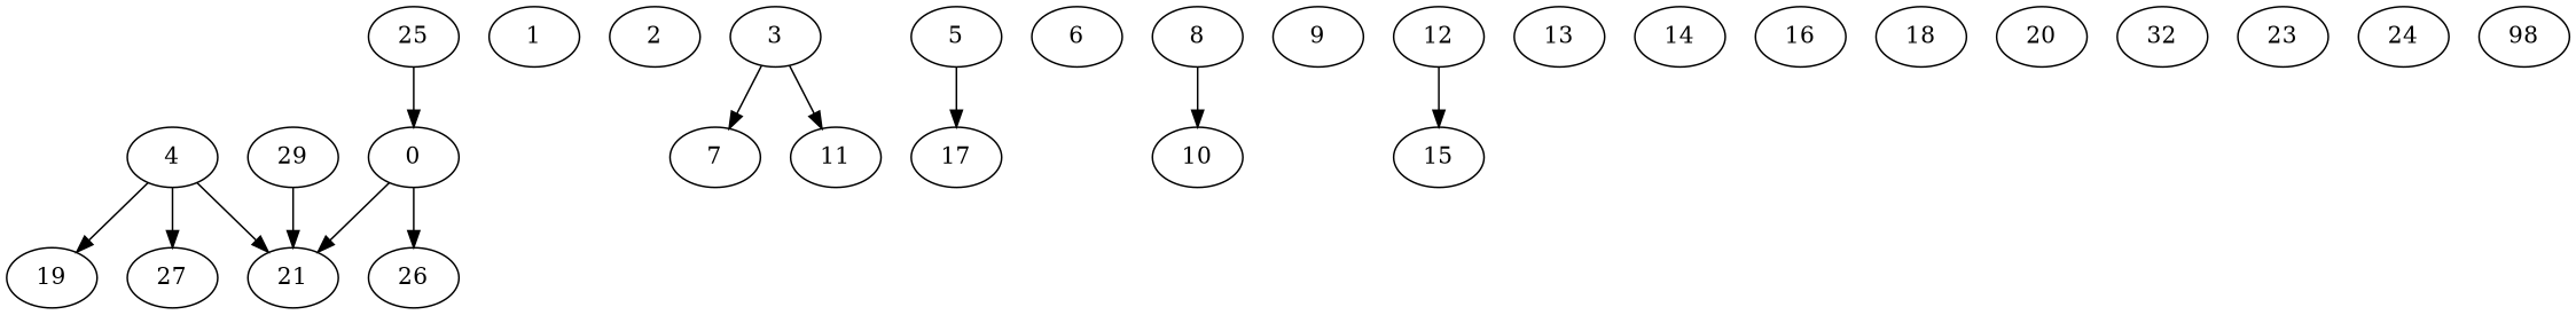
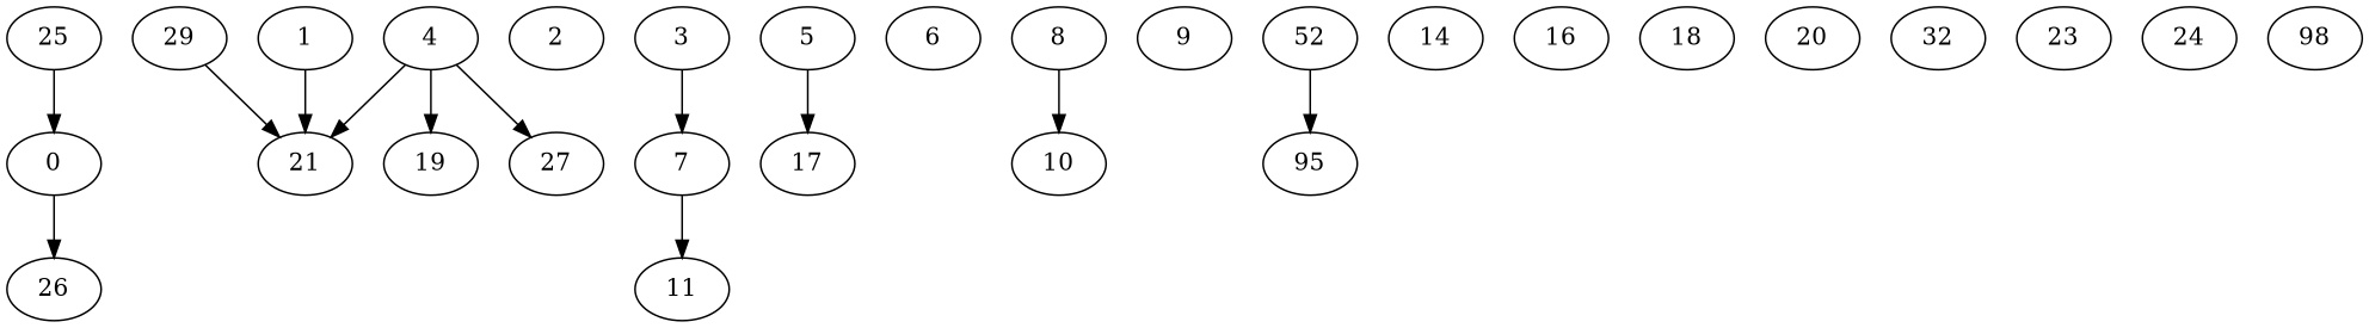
  digraph {
    fontname="DejaVu Serif"
    node [Weight=10 fontname="DejaVu Serif"]
    edge [Weight=75 fontname="DejaVu Serif"]
    0 [Weight=6]
    21 [Weight=5]
    26 [Weight=8]
    29 [Weight=2]
    1 [Weight=7]
    2 [Weight=5]
    3 [Weight=7]
    7
    11 [Weight=5]
    4
    19 [Weight=4]
    27 [Weight=2]
    5 [Weight=2]
    17 [Weight=3]
    6
    10 [Weight=9]
    8
    9 [Weight=6]
-   12 [Weight=5]
-   15 [Weight=6]
-   13 [Weight=4]
+   12 [Weight=5 label=52]
+   15 [Weight=6 label=95]
    14 [Weight=2]
    16 [Weight=3]
    18 [Weight=8]
    20 [Weight=5]
    n26 [label=32]
    23
    24 [Weight=2]
    25 [Weight=4]
    n30 [label=98]
-   0 -> 21
+   1 -> 21
    0 -> 26 [Weight=225]
    29 -> 21 [Weight=200]
    3 -> 7 [Weight=225]
-   3 -> 11 [Weight=100]
+   7 -> 11 [Weight=100]
    4 -> 21 [Weight=200]
    4 -> 19
    4 -> 27
    5 -> 17 [Weight=150]
    8 -> 10 [Weight=150]
    12 -> 15 [Weight=225]
    25 -> 0 [Weight=100]
  }
